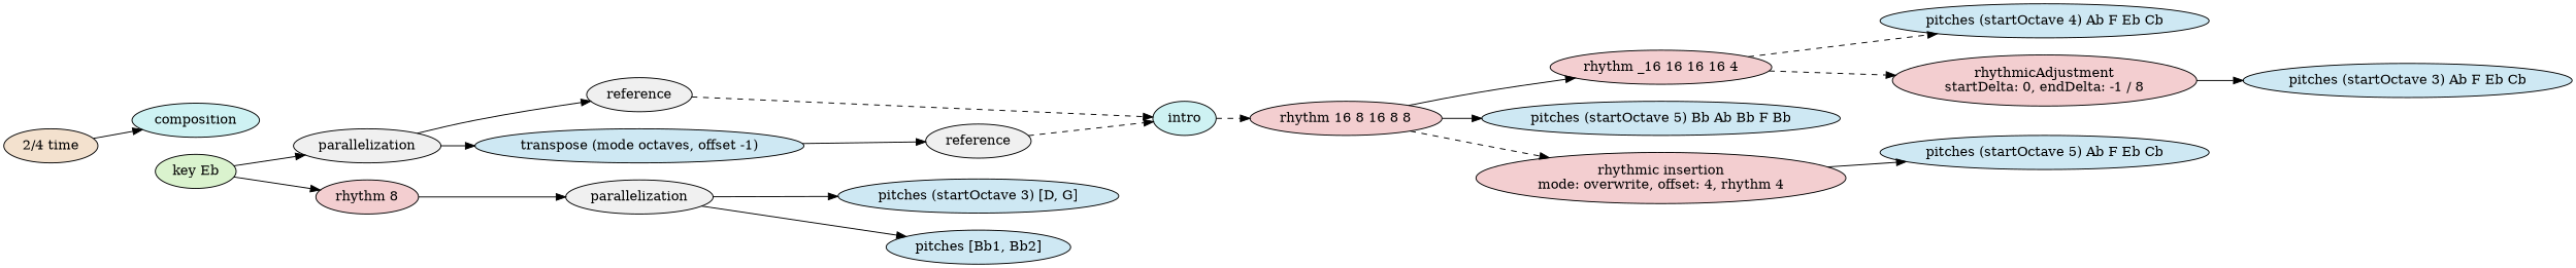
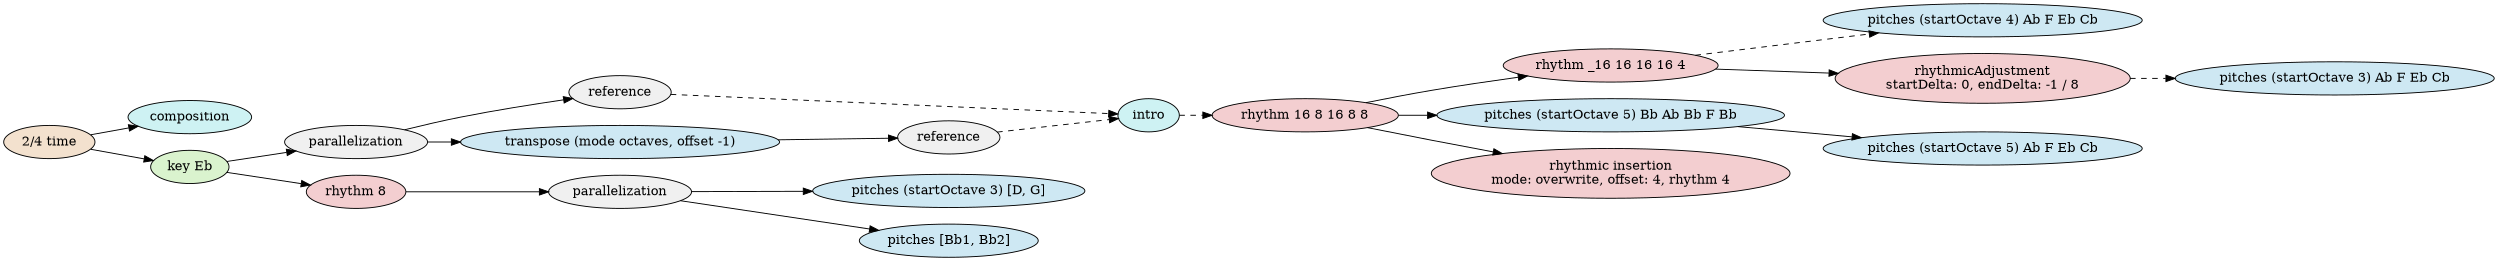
  digraph {
    ordering=out
    rankdir=LR
    node [fillcolor="#cee8f3" style=filled]
    n1 [fillcolor="#cef2f3" label=composition]
    n2 [fillcolor="#f3e1ce" label="2/4 time"]
    n3 [fillcolor="#daf3ce" label="key Eb"]
    n4 [fillcolor="#f0f0f0" label=parallelization]
    n5 [fillcolor="#f3ced0" label="rhythm 8"]
    n6 [fillcolor="#f0f0f0" label=reference]
    n7 [label="transpose (mode octaves, offset -1)"]
    n8 [fillcolor="#f0f0f0" label=parallelization]
    n9 [fillcolor="#cef2f3" label=intro]
    n10 [fillcolor="#f0f0f0" label=reference]
    n11 [fillcolor="#f3ced0" label="rhythm 16 8 16 8 8"]
    n12 [label="pitches (startOctave 3) [D, G]"]
    n13 [label="pitches [Bb1, Bb2]"]
    n14 [fillcolor="#f3ced0" label="rhythm _16 16 16 16 4"]
    n15 [label="pitches (startOctave 5) Bb Ab Bb F Bb"]
    n16 [fillcolor="#f3ced0" label="rhythmic insertion\nmode: overwrite, offset: 4, rhythm 4"]
    n17 [label="pitches (startOctave 4) Ab F Eb Cb"]
    n18 [fillcolor="#f3ced0" label="rhythmicAdjustment\nstartDelta: 0, endDelta: -1 / 8"]
    n19 [label="pitches (startOctave 5) Ab F Eb Cb"]
    n20 [label="pitches (startOctave 3) Ab F Eb Cb"]
    n2 -> n1
+   n2 -> n3
    n3 -> n4
    n3 -> n5
    n4 -> n6
    n4 -> n7
    n5 -> n8
    n6 -> n9 [style=dashed]
    n7 -> n10
    n8 -> n12
    n8 -> n13
    n9 -> n11 [style=dashed]
    n10 -> n9 [style=dashed]
    n11 -> n14
    n11 -> n15
-   n11 -> n16 [style=dashed]
+   n11 -> n16
    n14 -> n17 [style=dashed]
-   n14 -> n18 [style=dashed]
-   n16 -> n19
-   n18 -> n20
+   n14 -> n18
+   n15 -> n19
+   n18 -> n20 [style=dashed]
  }
